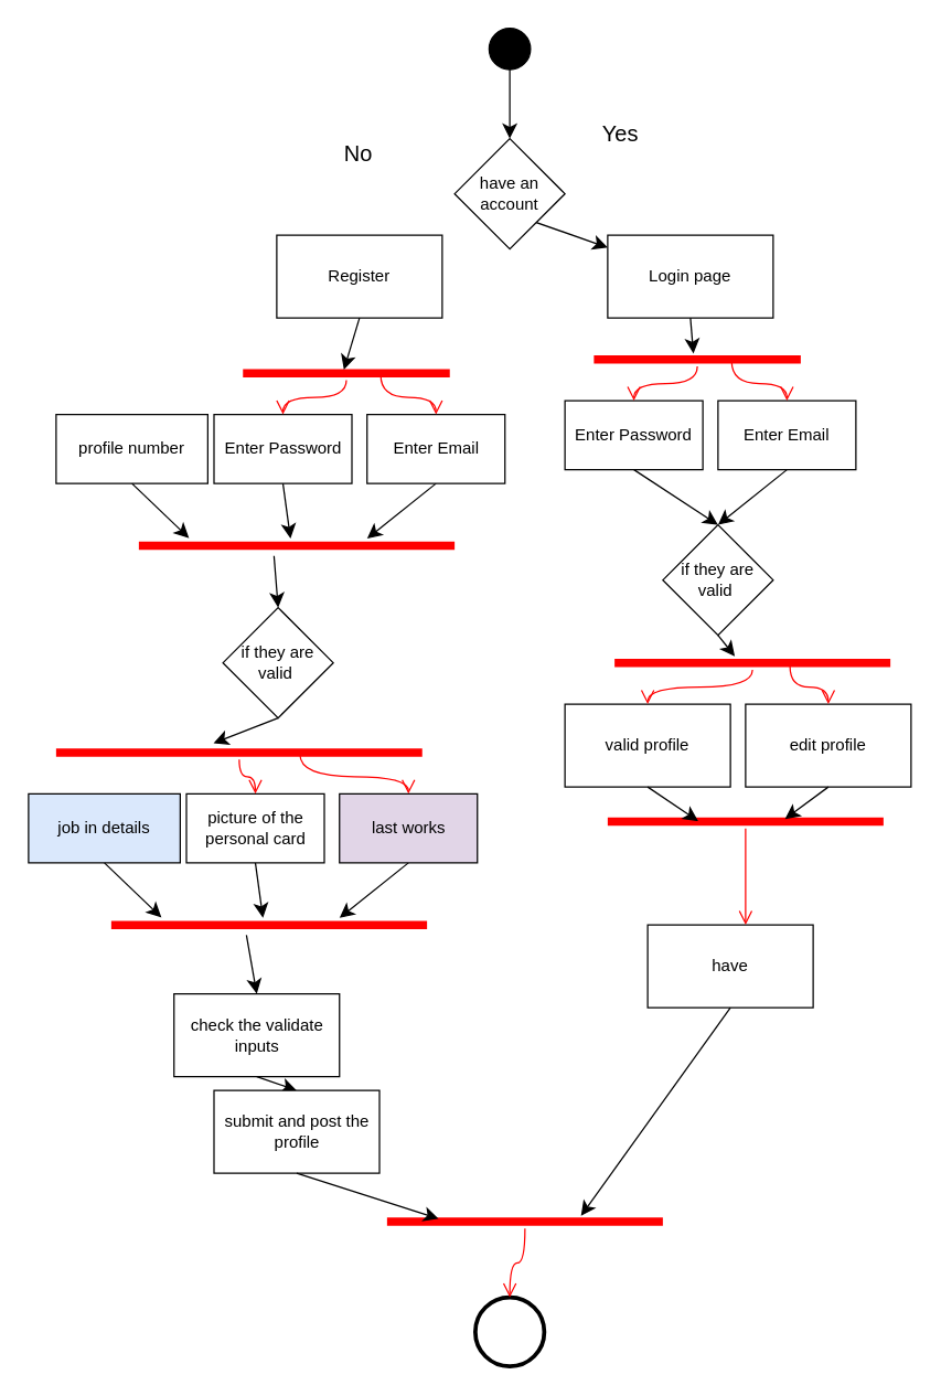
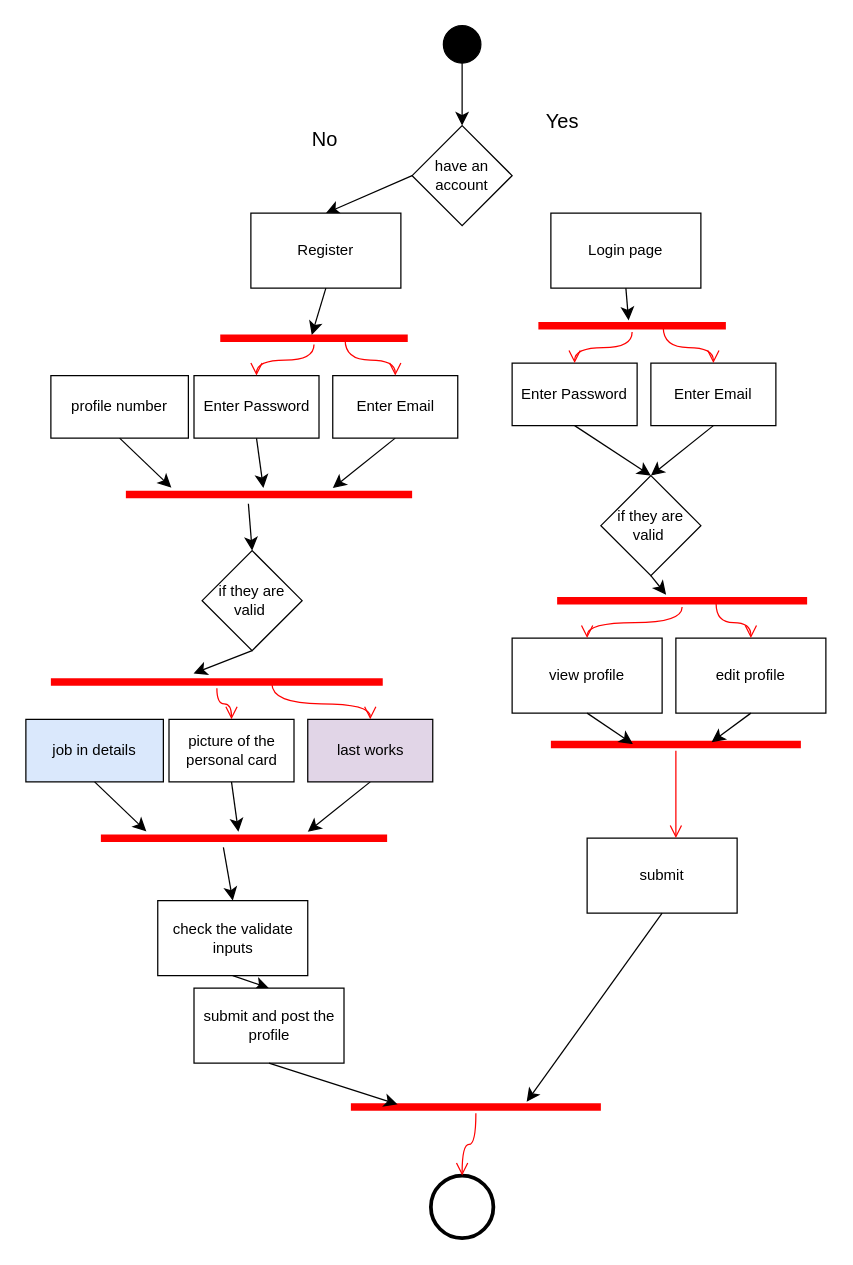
  <mxCell id="0" />
  <mxCell id="1" parent="0" />
  <mxCell id="2" style="edgeStyle=none;curved=1;rounded=0;orthogonalLoop=1;jettySize=auto;html=1;exitX=0.5;exitY=1;exitDx=0;exitDy=0;fontSize=12;startSize=8;endSize=8;entryX=0.5;entryY=0;entryDx=0;entryDy=0;" parent="1" source="3" target="5" edge="1"><mxGeometry relative="1" as="geometry"><mxPoint x="370" y="90" as="targetPoint" /></mxGeometry></mxCell>
  <mxCell id="3" value="" style="ellipse;fillColor=strokeColor;html=1;" parent="1" vertex="1"><mxGeometry x="354" y="20" width="30" height="30" as="geometry" /></mxCell>
- <mxCell id="4" style="edgeStyle=none;curved=1;rounded=0;orthogonalLoop=1;jettySize=auto;html=1;exitX=0;exitY=0.5;exitDx=0;exitDy=0;fontSize=12;startSize=8;endSize=8;" parent="1" source="5" target="8" edge="1"><mxGeometry relative="1" as="geometry" /></mxCell>
+ <mxCell id="4" style="edgeStyle=none;curved=1;rounded=0;orthogonalLoop=1;jettySize=auto;html=1;exitX=0;exitY=0.5;exitDx=0;exitDy=0;entryX=0.5;entryY=0;entryDx=0;entryDy=0;fontSize=12;startSize=8;endSize=8;" parent="1" source="5" target="7" edge="1"><mxGeometry relative="1" as="geometry" /></mxCell>
  <mxCell id="5" value="have an account" style="rhombus;whiteSpace=wrap;html=1;" parent="1" vertex="1"><mxGeometry x="329" y="100" width="80" height="80" as="geometry" /></mxCell>
  <mxCell id="6" value="Yes" style="text;html=1;align=center;verticalAlign=middle;resizable=0;points=[];autosize=1;strokeColor=none;fillColor=none;fontSize=16;" parent="1" vertex="1"><mxGeometry x="424" y="81" width="50" height="30" as="geometry" /></mxCell>
  <mxCell id="7" value="&lt;span data-end=&quot;112&quot; data-start=&quot;100&quot;&gt;Register&lt;/span&gt;" style="whiteSpace=wrap;html=1;" parent="1" vertex="1"><mxGeometry x="200" y="170" width="120" height="60" as="geometry" /></mxCell>
  <mxCell id="8" value="Login page" style="whiteSpace=wrap;html=1;" parent="1" vertex="1"><mxGeometry x="440" y="170" width="120" height="60" as="geometry" /></mxCell>
  <mxCell id="9" value="No" style="text;html=1;align=center;verticalAlign=middle;resizable=0;points=[];autosize=1;strokeColor=none;fillColor=none;fontSize=16;" parent="1" vertex="1"><mxGeometry x="239" y="96" width="40" height="30" as="geometry" /></mxCell>
  <mxCell id="10" style="edgeStyle=none;curved=1;rounded=0;orthogonalLoop=1;jettySize=auto;html=1;exitX=0.5;exitY=1;exitDx=0;exitDy=0;entryX=0.5;entryY=0;entryDx=0;entryDy=0;fontSize=12;startSize=8;endSize=8;" parent="1" source="11" target="18" edge="1"><mxGeometry relative="1" as="geometry" /></mxCell>
  <mxCell id="11" value="Enter Email" style="whiteSpace=wrap;html=1;" parent="1" vertex="1"><mxGeometry x="520" y="290" width="100" height="50" as="geometry" /></mxCell>
  <mxCell id="12" style="edgeStyle=none;curved=1;rounded=0;orthogonalLoop=1;jettySize=auto;html=1;exitX=0.5;exitY=1;exitDx=0;exitDy=0;entryX=0.5;entryY=0;entryDx=0;entryDy=0;fontSize=12;startSize=8;endSize=8;" parent="1" source="13" target="18" edge="1"><mxGeometry relative="1" as="geometry" /></mxCell>
  <mxCell id="13" value="Enter Password" style="whiteSpace=wrap;html=1;" parent="1" vertex="1"><mxGeometry x="409" y="290" width="100" height="50" as="geometry" /></mxCell>
  <mxCell id="14" value="" style="shape=line;html=1;strokeWidth=6;strokeColor=#ff0000;" parent="1" vertex="1"><mxGeometry x="430" y="255" width="150" height="10" as="geometry" /></mxCell>
  <mxCell id="15" value="" style="edgeStyle=orthogonalEdgeStyle;html=1;verticalAlign=bottom;endArrow=open;endSize=8;strokeColor=#ff0000;rounded=0;fontSize=12;curved=1;entryX=0.5;entryY=0;entryDx=0;entryDy=0;" parent="1" source="14" target="13" edge="1"><mxGeometry relative="1" as="geometry"><mxPoint x="505" y="335" as="targetPoint" /></mxGeometry></mxCell>
  <mxCell id="16" style="edgeStyle=none;curved=1;rounded=0;orthogonalLoop=1;jettySize=auto;html=1;exitX=0.5;exitY=1;exitDx=0;exitDy=0;entryX=0.481;entryY=0.085;entryDx=0;entryDy=0;entryPerimeter=0;fontSize=12;startSize=8;endSize=8;" parent="1" source="8" target="14" edge="1"><mxGeometry relative="1" as="geometry" /></mxCell>
  <mxCell id="17" value="" style="edgeStyle=orthogonalEdgeStyle;html=1;verticalAlign=bottom;endArrow=open;endSize=8;strokeColor=#ff0000;rounded=0;fontSize=12;curved=1;entryX=0.5;entryY=0;entryDx=0;entryDy=0;exitX=0.666;exitY=0.63;exitDx=0;exitDy=0;exitPerimeter=0;" parent="1" source="14" target="11" edge="1"><mxGeometry relative="1" as="geometry"><mxPoint x="590" y="290" as="targetPoint" /><mxPoint x="520" y="270" as="sourcePoint" /></mxGeometry></mxCell>
  <mxCell id="18" value="if they are valid&amp;nbsp;" style="rhombus;whiteSpace=wrap;html=1;" parent="1" vertex="1"><mxGeometry x="480" y="380" width="80" height="80" as="geometry" /></mxCell>
  <mxCell id="19" style="edgeStyle=none;curved=1;rounded=0;orthogonalLoop=1;jettySize=auto;html=1;exitX=0.5;exitY=1;exitDx=0;exitDy=0;entryX=0.5;entryY=0;entryDx=0;entryDy=0;fontSize=12;startSize=8;endSize=8;" parent="1" source="20" edge="1"><mxGeometry relative="1" as="geometry"><mxPoint x="265.5" y="390" as="targetPoint" /></mxGeometry></mxCell>
  <mxCell id="20" value="Enter Email" style="whiteSpace=wrap;html=1;" parent="1" vertex="1"><mxGeometry x="265.5" y="300" width="100" height="50" as="geometry" /></mxCell>
  <mxCell id="21" style="edgeStyle=none;curved=1;rounded=0;orthogonalLoop=1;jettySize=auto;html=1;exitX=0.5;exitY=1;exitDx=0;exitDy=0;fontSize=12;startSize=8;endSize=8;" parent="1" source="22" edge="1"><mxGeometry relative="1" as="geometry"><mxPoint x="210" y="390" as="targetPoint" /></mxGeometry></mxCell>
  <mxCell id="22" value="Enter Password" style="whiteSpace=wrap;html=1;" parent="1" vertex="1"><mxGeometry x="154.5" y="300" width="100" height="50" as="geometry" /></mxCell>
  <mxCell id="23" value="" style="shape=line;html=1;strokeWidth=6;strokeColor=#ff0000;" parent="1" vertex="1"><mxGeometry x="175.5" y="265" width="150" height="10" as="geometry" /></mxCell>
  <mxCell id="24" value="" style="edgeStyle=orthogonalEdgeStyle;html=1;verticalAlign=bottom;endArrow=open;endSize=8;strokeColor=#ff0000;rounded=0;fontSize=12;curved=1;entryX=0.5;entryY=0;entryDx=0;entryDy=0;" parent="1" source="23" target="22" edge="1"><mxGeometry relative="1" as="geometry"><mxPoint x="250.5" y="345" as="targetPoint" /></mxGeometry></mxCell>
  <mxCell id="25" value="" style="edgeStyle=orthogonalEdgeStyle;html=1;verticalAlign=bottom;endArrow=open;endSize=8;strokeColor=#ff0000;rounded=0;fontSize=12;curved=1;entryX=0.5;entryY=0;entryDx=0;entryDy=0;exitX=0.666;exitY=0.63;exitDx=0;exitDy=0;exitPerimeter=0;" parent="1" source="23" target="20" edge="1"><mxGeometry relative="1" as="geometry"><mxPoint x="335.5" y="300" as="targetPoint" /><mxPoint x="265.5" y="280" as="sourcePoint" /></mxGeometry></mxCell>
  <mxCell id="26" style="edgeStyle=none;curved=1;rounded=0;orthogonalLoop=1;jettySize=auto;html=1;exitX=0.5;exitY=1;exitDx=0;exitDy=0;entryX=0.488;entryY=0.256;entryDx=0;entryDy=0;entryPerimeter=0;fontSize=12;startSize=8;endSize=8;" parent="1" source="7" target="23" edge="1"><mxGeometry relative="1" as="geometry" /></mxCell>
  <mxCell id="27" value="" style="shape=line;html=1;strokeWidth=6;strokeColor=#ff0000;" parent="1" vertex="1"><mxGeometry x="100" y="390" width="229" height="10" as="geometry" /></mxCell>
  <mxCell id="28" value="profile number" style="whiteSpace=wrap;html=1;" parent="1" vertex="1"><mxGeometry x="40" y="300" width="110" height="50" as="geometry" /></mxCell>
  <mxCell id="29" style="edgeStyle=none;curved=1;rounded=0;orthogonalLoop=1;jettySize=auto;html=1;exitX=0.5;exitY=1;exitDx=0;exitDy=0;entryX=0.159;entryY=-0.038;entryDx=0;entryDy=0;entryPerimeter=0;fontSize=12;startSize=8;endSize=8;" parent="1" source="28" target="27" edge="1"><mxGeometry relative="1" as="geometry" /></mxCell>
  <mxCell id="30" style="edgeStyle=none;curved=1;rounded=0;orthogonalLoop=1;jettySize=auto;html=1;exitX=0.428;exitY=1.244;exitDx=0;exitDy=0;entryX=0.5;entryY=0;entryDx=0;entryDy=0;fontSize=12;startSize=8;endSize=8;exitPerimeter=0;" parent="1" source="27" target="31" edge="1"><mxGeometry relative="1" as="geometry"><mxPoint x="140" y="400" as="sourcePoint" /></mxGeometry></mxCell>
  <mxCell id="31" value="if they are valid&amp;nbsp;" style="rhombus;whiteSpace=wrap;html=1;" parent="1" vertex="1"><mxGeometry x="161" y="440" width="80" height="80" as="geometry" /></mxCell>
  <mxCell id="32" value="edit profile" style="whiteSpace=wrap;html=1;" parent="1" vertex="1"><mxGeometry x="540" y="510" width="120" height="60" as="geometry" /></mxCell>
- <mxCell id="33" value="have" style="whiteSpace=wrap;html=1;" parent="1" vertex="1"><mxGeometry x="469" y="670" width="120" height="60" as="geometry" /></mxCell>
+ <mxCell id="33" value="submit" style="whiteSpace=wrap;html=1;" parent="1" vertex="1"><mxGeometry x="469" y="670" width="120" height="60" as="geometry" /></mxCell>
  <mxCell id="34" value="" style="edgeStyle=none;curved=1;rounded=0;orthogonalLoop=1;jettySize=auto;html=1;exitX=0.5;exitY=1;exitDx=0;exitDy=0;entryX=0.551;entryY=0.034;entryDx=0;entryDy=0;entryPerimeter=0;fontSize=12;startSize=8;endSize=8;" parent="1" target="35" edge="1"><mxGeometry relative="1" as="geometry"><mxPoint x="505" y="544" as="sourcePoint" /><mxPoint x="646" y="486" as="targetPoint" /></mxGeometry></mxCell>
- <mxCell id="35" value="valid profile" style="whiteSpace=wrap;html=1;" parent="1" vertex="1"><mxGeometry x="409" y="510" width="120" height="60" as="geometry" /></mxCell>
+ <mxCell id="35" value="view profile" style="whiteSpace=wrap;html=1;" parent="1" vertex="1"><mxGeometry x="409" y="510" width="120" height="60" as="geometry" /></mxCell>
  <mxCell id="36" value="" style="shape=line;html=1;strokeWidth=6;strokeColor=#ff0000;" parent="1" vertex="1"><mxGeometry x="445" y="475" width="200" height="10" as="geometry" /></mxCell>
  <mxCell id="37" value="" style="edgeStyle=orthogonalEdgeStyle;html=1;verticalAlign=bottom;endArrow=open;endSize=8;strokeColor=#ff0000;rounded=0;fontSize=12;curved=1;" parent="1" source="36" target="35" edge="1"><mxGeometry relative="1" as="geometry"><mxPoint x="400" y="630" as="targetPoint" /></mxGeometry></mxCell>
  <mxCell id="38" value="" style="shape=line;html=1;strokeWidth=6;strokeColor=#ff0000;" parent="1" vertex="1"><mxGeometry x="440" y="590" width="200" height="10" as="geometry" /></mxCell>
  <mxCell id="39" value="" style="edgeStyle=orthogonalEdgeStyle;html=1;verticalAlign=bottom;endArrow=open;endSize=8;strokeColor=#ff0000;rounded=0;fontSize=12;curved=1;" parent="1" source="38" edge="1"><mxGeometry relative="1" as="geometry"><mxPoint x="540" y="670" as="targetPoint" /></mxGeometry></mxCell>
  <mxCell id="40" style="edgeStyle=none;curved=1;rounded=0;orthogonalLoop=1;jettySize=auto;html=1;exitX=0.5;exitY=1;exitDx=0;exitDy=0;entryX=0.436;entryY=0.026;entryDx=0;entryDy=0;entryPerimeter=0;fontSize=12;startSize=8;endSize=8;" parent="1" source="18" target="36" edge="1"><mxGeometry relative="1" as="geometry" /></mxCell>
  <mxCell id="41" style="edgeStyle=none;curved=1;rounded=0;orthogonalLoop=1;jettySize=auto;html=1;exitX=0.5;exitY=1;exitDx=0;exitDy=0;entryX=0.643;entryY=0.321;entryDx=0;entryDy=0;entryPerimeter=0;fontSize=12;startSize=8;endSize=8;" parent="1" source="32" target="38" edge="1"><mxGeometry relative="1" as="geometry" /></mxCell>
  <mxCell id="42" style="edgeStyle=none;curved=1;rounded=0;orthogonalLoop=1;jettySize=auto;html=1;exitX=0.5;exitY=1;exitDx=0;exitDy=0;entryX=0.328;entryY=0.474;entryDx=0;entryDy=0;entryPerimeter=0;fontSize=12;startSize=8;endSize=8;" parent="1" source="35" target="38" edge="1"><mxGeometry relative="1" as="geometry" /></mxCell>
  <mxCell id="43" value="" style="edgeStyle=orthogonalEdgeStyle;html=1;verticalAlign=bottom;endArrow=open;endSize=8;strokeColor=#ff0000;rounded=0;fontSize=12;curved=1;exitX=0.636;exitY=0.744;exitDx=0;exitDy=0;exitPerimeter=0;entryX=0.5;entryY=0;entryDx=0;entryDy=0;" parent="1" source="36" target="32" edge="1"><mxGeometry relative="1" as="geometry"><mxPoint x="479" y="520" as="targetPoint" /><mxPoint x="555" y="495" as="sourcePoint" /></mxGeometry></mxCell>
  <mxCell id="44" style="edgeStyle=none;curved=1;rounded=0;orthogonalLoop=1;jettySize=auto;html=1;exitX=0.5;exitY=1;exitDx=0;exitDy=0;entryX=0.5;entryY=0;entryDx=0;entryDy=0;fontSize=12;startSize=8;endSize=8;" edge="1" parent="1" source="45" target="58"><mxGeometry relative="1" as="geometry" /></mxCell>
  <mxCell id="45" value="check the validate inputs" style="whiteSpace=wrap;html=1;" parent="1" vertex="1"><mxGeometry x="125.5" y="720" width="120" height="60" as="geometry" /></mxCell>
  <mxCell id="46" style="edgeStyle=none;curved=1;rounded=0;orthogonalLoop=1;jettySize=auto;html=1;exitX=0.5;exitY=1;exitDx=0;exitDy=0;entryX=0.5;entryY=0;entryDx=0;entryDy=0;fontSize=12;startSize=8;endSize=8;" edge="1" parent="1" source="47"><mxGeometry relative="1" as="geometry"><mxPoint x="245.5" y="665" as="targetPoint" /></mxGeometry></mxCell>
  <mxCell id="47" value="last works" style="whiteSpace=wrap;html=1;fillColor=#e1d5e7;" vertex="1" parent="1"><mxGeometry x="245.5" y="575" width="100" height="50" as="geometry" /></mxCell>
  <mxCell id="48" style="edgeStyle=none;curved=1;rounded=0;orthogonalLoop=1;jettySize=auto;html=1;exitX=0.5;exitY=1;exitDx=0;exitDy=0;fontSize=12;startSize=8;endSize=8;" edge="1" parent="1" source="49"><mxGeometry relative="1" as="geometry"><mxPoint x="190" y="665" as="targetPoint" /></mxGeometry></mxCell>
  <mxCell id="49" value="picture of the personal card" style="whiteSpace=wrap;html=1;" vertex="1" parent="1"><mxGeometry x="134.5" y="575" width="100" height="50" as="geometry" /></mxCell>
  <mxCell id="50" value="" style="shape=line;html=1;strokeWidth=6;strokeColor=#ff0000;" vertex="1" parent="1"><mxGeometry x="40" y="540" width="265.5" height="10" as="geometry" /></mxCell>
  <mxCell id="51" value="" style="edgeStyle=orthogonalEdgeStyle;html=1;verticalAlign=bottom;endArrow=open;endSize=8;strokeColor=#ff0000;rounded=0;fontSize=12;curved=1;entryX=0.5;entryY=0;entryDx=0;entryDy=0;" edge="1" parent="1" source="50" target="49"><mxGeometry relative="1" as="geometry"><mxPoint x="230.5" y="620" as="targetPoint" /></mxGeometry></mxCell>
  <mxCell id="52" value="" style="edgeStyle=orthogonalEdgeStyle;html=1;verticalAlign=bottom;endArrow=open;endSize=8;strokeColor=#ff0000;rounded=0;fontSize=12;curved=1;entryX=0.5;entryY=0;entryDx=0;entryDy=0;exitX=0.666;exitY=0.63;exitDx=0;exitDy=0;exitPerimeter=0;" edge="1" parent="1" source="50" target="47"><mxGeometry relative="1" as="geometry"><mxPoint x="315.5" y="575" as="targetPoint" /><mxPoint x="245.5" y="555" as="sourcePoint" /></mxGeometry></mxCell>
  <mxCell id="53" value="" style="shape=line;html=1;strokeWidth=6;strokeColor=#ff0000;" vertex="1" parent="1"><mxGeometry x="80" y="665" width="229" height="10" as="geometry" /></mxCell>
  <mxCell id="54" value="job in details" style="whiteSpace=wrap;html=1;fillColor=#dae8fc;" vertex="1" parent="1"><mxGeometry x="20" y="575" width="110" height="50" as="geometry" /></mxCell>
  <mxCell id="55" style="edgeStyle=none;curved=1;rounded=0;orthogonalLoop=1;jettySize=auto;html=1;exitX=0.5;exitY=1;exitDx=0;exitDy=0;entryX=0.159;entryY=-0.038;entryDx=0;entryDy=0;entryPerimeter=0;fontSize=12;startSize=8;endSize=8;" edge="1" parent="1" source="54" target="53"><mxGeometry relative="1" as="geometry" /></mxCell>
  <mxCell id="56" style="edgeStyle=none;curved=1;rounded=0;orthogonalLoop=1;jettySize=auto;html=1;exitX=0.428;exitY=1.244;exitDx=0;exitDy=0;entryX=0.5;entryY=0;entryDx=0;entryDy=0;fontSize=12;startSize=8;endSize=8;exitPerimeter=0;" edge="1" parent="1" source="53" target="45"><mxGeometry relative="1" as="geometry"><mxPoint x="120" y="675" as="sourcePoint" /><mxPoint x="181" y="715" as="targetPoint" /></mxGeometry></mxCell>
  <mxCell id="57" style="edgeStyle=none;curved=1;rounded=0;orthogonalLoop=1;jettySize=auto;html=1;exitX=0.5;exitY=1;exitDx=0;exitDy=0;entryX=0.43;entryY=-0.167;entryDx=0;entryDy=0;entryPerimeter=0;fontSize=12;startSize=8;endSize=8;" edge="1" parent="1" source="31" target="50"><mxGeometry relative="1" as="geometry" /></mxCell>
  <mxCell id="58" value="submit and post the profile" style="whiteSpace=wrap;html=1;" vertex="1" parent="1"><mxGeometry x="154.5" y="790" width="120" height="60" as="geometry" /></mxCell>
  <mxCell id="59" value="" style="points=[[0.145,0.145,0],[0.5,0,0],[0.855,0.145,0],[1,0.5,0],[0.855,0.855,0],[0.5,1,0],[0.145,0.855,0],[0,0.5,0]];shape=mxgraph.bpmn.event;html=1;verticalLabelPosition=bottom;labelBackgroundColor=#ffffff;verticalAlign=top;align=center;perimeter=ellipsePerimeter;outlineConnect=0;aspect=fixed;outline=end;symbol=terminate2;" vertex="1" parent="1"><mxGeometry x="344" y="940" width="50" height="50" as="geometry" /></mxCell>
  <mxCell id="60" value="" style="shape=line;html=1;strokeWidth=6;strokeColor=#ff0000;" vertex="1" parent="1"><mxGeometry x="280" y="880" width="200" height="10" as="geometry" /></mxCell>
  <mxCell id="61" value="" style="edgeStyle=orthogonalEdgeStyle;html=1;verticalAlign=bottom;endArrow=open;endSize=8;strokeColor=#ff0000;rounded=0;fontSize=12;curved=1;entryX=0.5;entryY=0;entryDx=0;entryDy=0;entryPerimeter=0;" edge="1" source="60" parent="1" target="59"><mxGeometry relative="1" as="geometry"><mxPoint x="380" y="1070" as="targetPoint" /></mxGeometry></mxCell>
  <mxCell id="62" style="edgeStyle=none;curved=1;rounded=0;orthogonalLoop=1;jettySize=auto;html=1;exitX=0.5;exitY=1;exitDx=0;exitDy=0;entryX=0.187;entryY=0.3;entryDx=0;entryDy=0;entryPerimeter=0;fontSize=12;startSize=8;endSize=8;" edge="1" parent="1" source="58" target="60"><mxGeometry relative="1" as="geometry" /></mxCell>
  <mxCell id="63" style="edgeStyle=none;curved=1;rounded=0;orthogonalLoop=1;jettySize=auto;html=1;exitX=0.5;exitY=1;exitDx=0;exitDy=0;entryX=0.703;entryY=0.1;entryDx=0;entryDy=0;entryPerimeter=0;fontSize=12;startSize=8;endSize=8;" edge="1" parent="1" source="33" target="60"><mxGeometry relative="1" as="geometry" /></mxCell>
